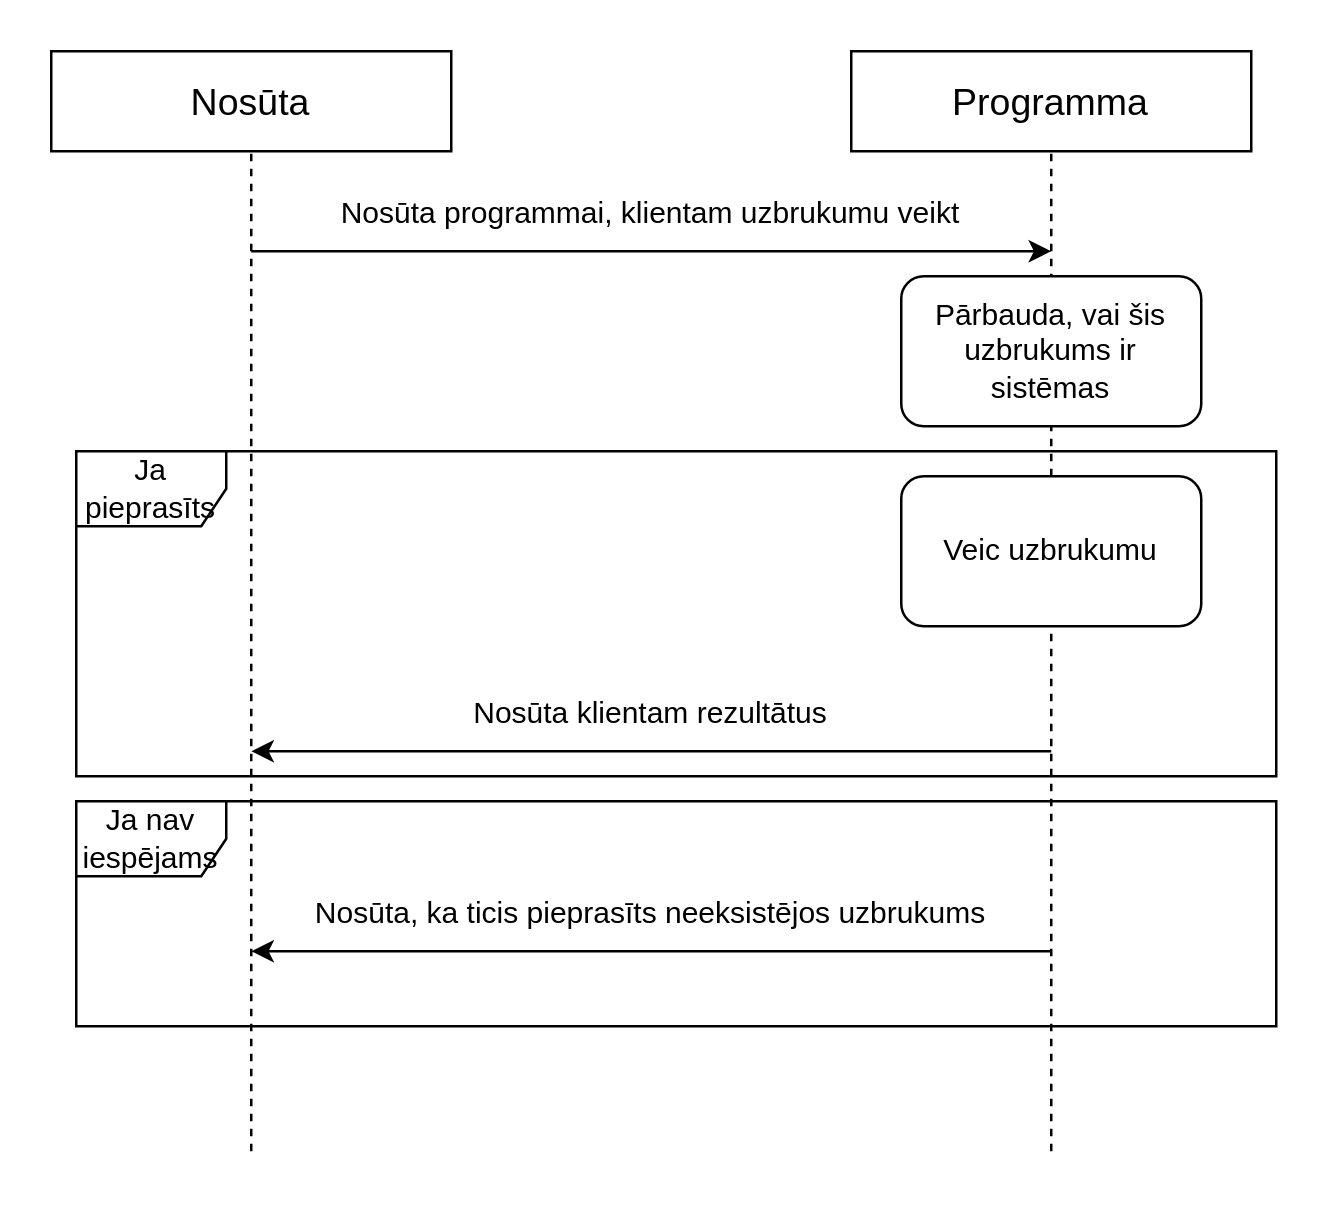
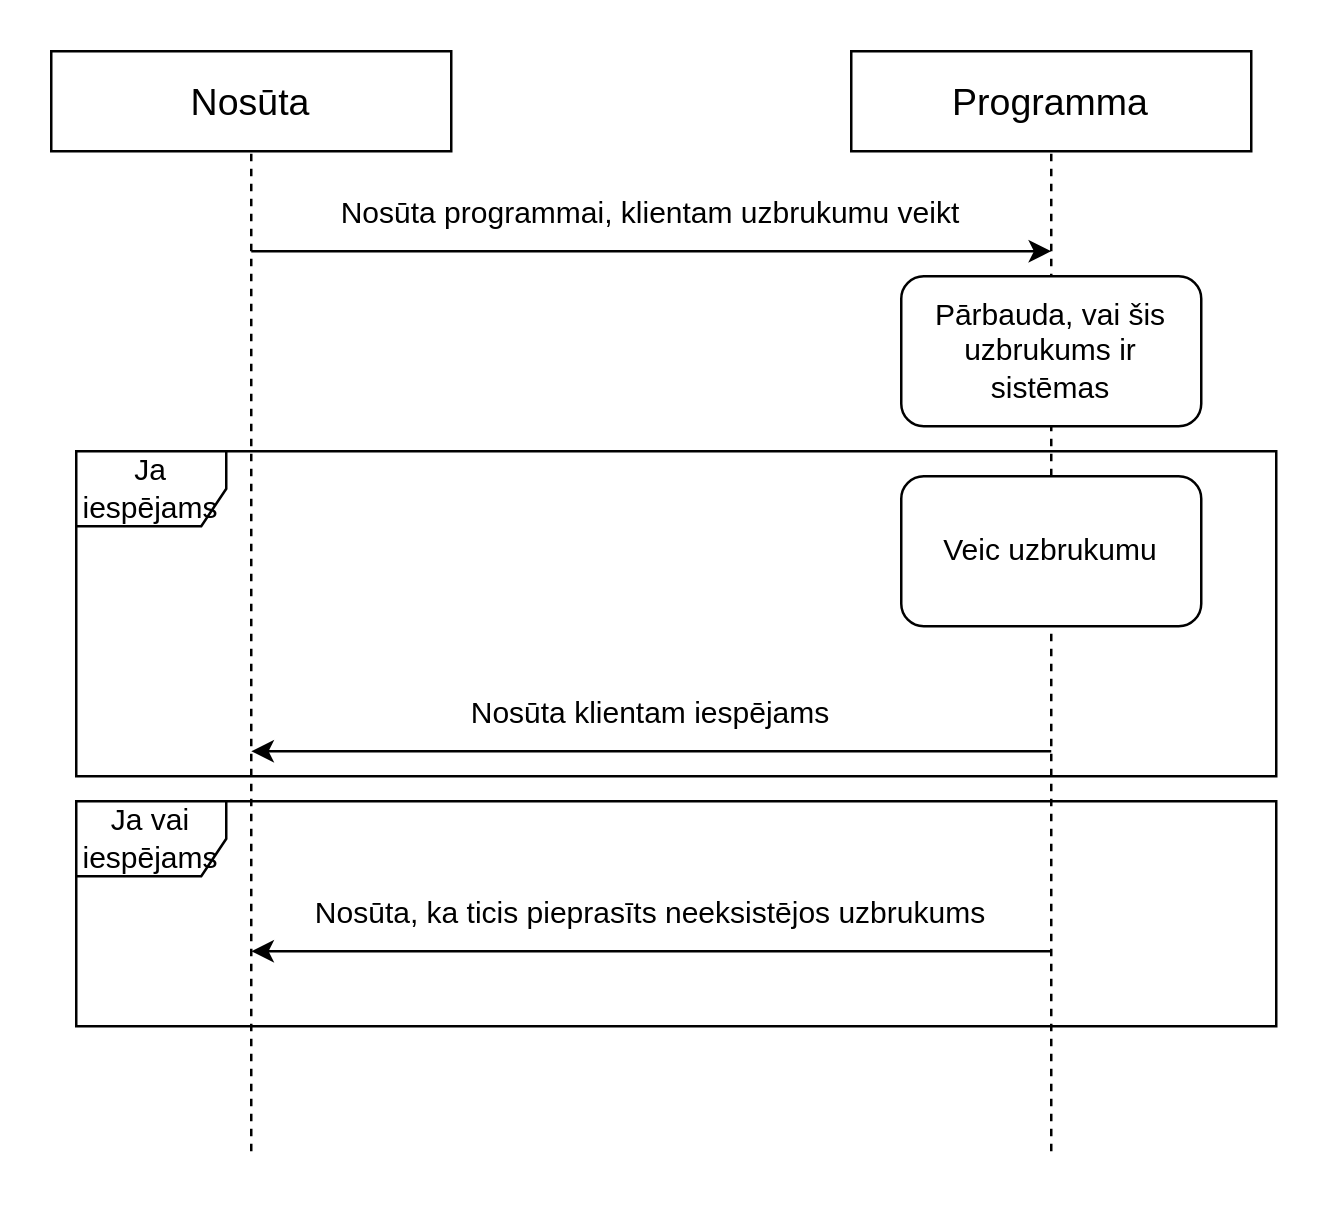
  <mxCell id="0" />
  <mxCell id="1" parent="0" />
  <mxCell id="2" value="" style="rounded=0;whiteSpace=wrap;html=1;" vertex="1" parent="1"><mxGeometry y="20" width="160" height="40" as="geometry" x="20" /></mxCell>
  <mxCell id="3" value="&lt;font style=&quot;font-size: 15px;&quot;&gt;Nosūta&lt;/font&gt;" style="text;html=1;align=center;verticalAlign=middle;whiteSpace=wrap;rounded=0;" vertex="1" parent="1"><mxGeometry y="20" width="160" height="40" as="geometry" x="20" /></mxCell>
  <mxCell id="4" value="" style="rounded=0;whiteSpace=wrap;html=1;" vertex="1" parent="1"><mxGeometry x="340" y="20" width="160" height="40" as="geometry" /></mxCell>
  <mxCell id="5" value="&lt;font style=&quot;font-size: 15px;&quot;&gt;Programma&lt;/font&gt;" style="text;html=1;align=center;verticalAlign=middle;whiteSpace=wrap;rounded=0;" vertex="1" parent="1"><mxGeometry x="340" y="20" width="160" height="40" as="geometry" /></mxCell>
  <mxCell id="6" value="" style="endArrow=none;dashed=1;html=1;rounded=0;entryX=0.5;entryY=1;entryDx=0;entryDy=0;" edge="1" parent="1" target="3"><mxGeometry width="50" height="50" relative="1" as="geometry"><mxPoint x="100" y="460" as="sourcePoint" /><mxPoint x="430" y="110" as="targetPoint" /></mxGeometry></mxCell>
  <mxCell id="7" value="" style="endArrow=none;dashed=1;html=1;rounded=0;entryX=0.5;entryY=1;entryDx=0;entryDy=0;" edge="1" parent="1" target="5"><mxGeometry width="50" height="50" relative="1" as="geometry"><mxPoint x="420" y="460" as="sourcePoint" /><mxPoint x="419.55" y="60" as="targetPoint" /></mxGeometry></mxCell>
  <mxCell id="8" value="" style="endArrow=classic;html=1;rounded=0;" edge="1" parent="1"><mxGeometry width="50" height="50" relative="1" as="geometry"><mxPoint x="100" y="100" as="sourcePoint" /><mxPoint x="420" y="100" as="targetPoint" /></mxGeometry></mxCell>
  <mxCell id="9" value="Nosūta programmai, klientam uzbrukumu veikt" style="text;html=1;align=center;verticalAlign=middle;whiteSpace=wrap;rounded=0;" vertex="1" parent="1"><mxGeometry x="100" y="70" width="320" height="30" as="geometry" /></mxCell>
  <mxCell id="10" value="" style="rounded=1;whiteSpace=wrap;html=1;" vertex="1" parent="1"><mxGeometry x="360" y="110" width="120" height="60" as="geometry" /></mxCell>
  <mxCell id="11" value="Pārbauda, vai šis uzbrukums ir sistēmas" style="text;html=1;align=center;verticalAlign=middle;whiteSpace=wrap;rounded=0;" vertex="1" parent="1"><mxGeometry x="360" y="110" width="120" height="60" as="geometry" /></mxCell>
  <mxCell id="12" value="" style="rounded=1;whiteSpace=wrap;html=1;" vertex="1" parent="1"><mxGeometry x="360" y="190" width="120" height="60" as="geometry" /></mxCell>
  <mxCell id="13" value="Veic uzbrukumu" style="text;html=1;align=center;verticalAlign=middle;whiteSpace=wrap;rounded=0;" vertex="1" parent="1"><mxGeometry x="360" y="190" width="120" height="60" as="geometry" /></mxCell>
- <mxCell id="14" value="Ja pieprasīts" style="shape=umlFrame;whiteSpace=wrap;html=1;pointerEvents=0;" vertex="1" parent="1"><mxGeometry x="30" y="180" width="480" height="130" as="geometry" /></mxCell>
+ <mxCell id="14" value="Ja iespējams" style="shape=umlFrame;whiteSpace=wrap;html=1;pointerEvents=0;" vertex="1" parent="1"><mxGeometry x="30" y="180" width="480" height="130" as="geometry" /></mxCell>
  <mxCell id="15" value="" style="endArrow=classic;html=1;rounded=0;" edge="1" parent="1"><mxGeometry width="50" height="50" relative="1" as="geometry"><mxPoint x="420" y="380" as="sourcePoint" /><mxPoint x="100" y="380" as="targetPoint" /></mxGeometry></mxCell>
  <mxCell id="16" value="Nosūta, ka ticis pieprasīts neeksistējos uzbrukums" style="text;html=1;align=center;verticalAlign=middle;whiteSpace=wrap;rounded=0;flipV=1;flipH=1;" vertex="1" parent="1"><mxGeometry x="100" y="350" width="320" height="30" as="geometry" /></mxCell>
  <mxCell id="17" value="" style="endArrow=classic;html=1;rounded=0;" edge="1" parent="1"><mxGeometry width="50" height="50" relative="1" as="geometry"><mxPoint x="420" y="300" as="sourcePoint" /><mxPoint x="100" y="300" as="targetPoint" /></mxGeometry></mxCell>
- <mxCell id="18" value="Nosūta klientam rezultātus" style="text;html=1;align=center;verticalAlign=middle;whiteSpace=wrap;rounded=0;flipV=1;flipH=1;" vertex="1" parent="1"><mxGeometry x="100" y="270" width="320" height="30" as="geometry" /></mxCell>
- <mxCell id="19" value="Ja nav iespējams" style="shape=umlFrame;whiteSpace=wrap;html=1;pointerEvents=0;" vertex="1" parent="1"><mxGeometry x="30" y="320" width="480" height="90" as="geometry" /></mxCell>
+ <mxCell id="18" value="Nosūta klientam iespējams" style="text;html=1;align=center;verticalAlign=middle;whiteSpace=wrap;rounded=0;flipV=1;flipH=1;" vertex="1" parent="1"><mxGeometry x="100" y="270" width="320" height="30" as="geometry" /></mxCell>
+ <mxCell id="19" value="Ja vai iespējams" style="shape=umlFrame;whiteSpace=wrap;html=1;pointerEvents=0;" vertex="1" parent="1"><mxGeometry x="30" y="320" width="480" height="90" as="geometry" /></mxCell>
